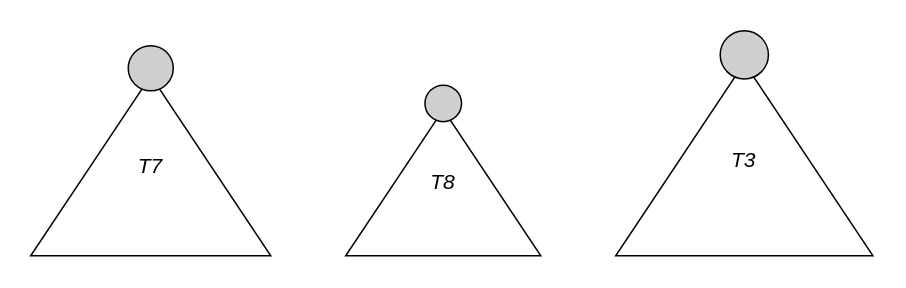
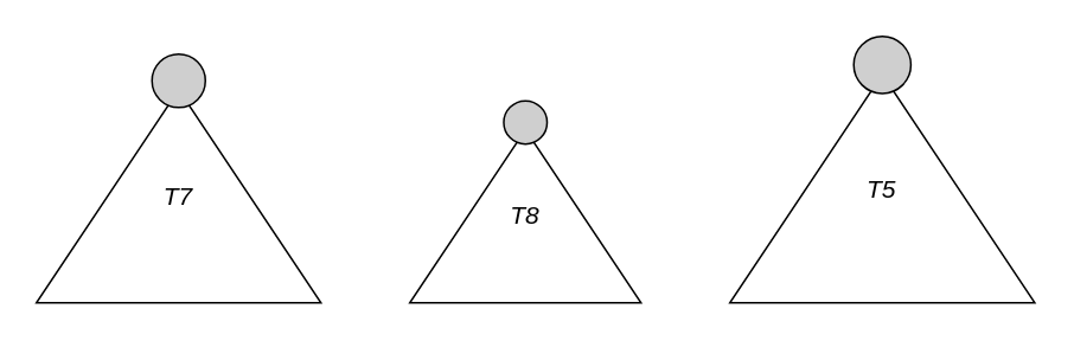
  <mxCell id="0" />
  <mxCell id="1" parent="0" />
  <mxCell id="2" value="" style="group" parent="1" vertex="1" connectable="0"><mxGeometry x="20" y="30" width="160" height="140" as="geometry" /></mxCell>
  <mxCell id="3" value="&lt;font style=&quot;font-size: 14px&quot;&gt;&lt;i&gt;&lt;font style=&quot;font-size: 14px&quot;&gt;T7&lt;/font&gt;&lt;/i&gt;&lt;/font&gt;" style="triangle;whiteSpace=wrap;html=1;direction=north;" parent="2" vertex="1"><mxGeometry y="20" width="160" height="120" as="geometry" /></mxCell>
  <mxCell id="4" value="" style="ellipse;whiteSpace=wrap;html=1;aspect=fixed;fillColor=#CFCFCF;" parent="2" vertex="1"><mxGeometry x="65" width="30" height="30" as="geometry" /></mxCell>
  <mxCell id="5" value="" style="group" parent="1" vertex="1" connectable="0"><mxGeometry x="230" y="56.25" width="130" height="113.75" as="geometry" /></mxCell>
  <mxCell id="6" value="&lt;font style=&quot;font-size: 14px&quot;&gt;&lt;i&gt;&lt;font style=&quot;font-size: 14px&quot;&gt;T8&lt;/font&gt;&lt;/i&gt;&lt;/font&gt;" style="triangle;whiteSpace=wrap;html=1;direction=north;" parent="5" vertex="1"><mxGeometry y="16.25" width="130" height="97.5" as="geometry" /></mxCell>
  <mxCell id="7" value="" style="ellipse;whiteSpace=wrap;html=1;aspect=fixed;fillColor=#CFCFCF;" parent="5" vertex="1"><mxGeometry x="52.812" width="24.375" height="24.375" as="geometry" /></mxCell>
  <mxCell id="8" value="" style="group" parent="1" vertex="1" connectable="0"><mxGeometry x="410" y="20" width="171.43" height="150" as="geometry" /></mxCell>
- <mxCell id="9" value="&lt;font style=&quot;font-size: 14px&quot;&gt;&lt;i&gt;&lt;font style=&quot;font-size: 14px&quot;&gt;T3&lt;/font&gt;&lt;/i&gt;&lt;/font&gt;" style="triangle;whiteSpace=wrap;html=1;direction=north;" parent="8" vertex="1"><mxGeometry y="21.429" width="171.43" height="128.571" as="geometry" /></mxCell>
+ <mxCell id="9" value="&lt;font style=&quot;font-size: 14px&quot;&gt;&lt;i&gt;&lt;font style=&quot;font-size: 14px&quot;&gt;T5&lt;/font&gt;&lt;/i&gt;&lt;/font&gt;" style="triangle;whiteSpace=wrap;html=1;direction=north;" parent="8" vertex="1"><mxGeometry y="21.429" width="171.43" height="128.571" as="geometry" /></mxCell>
  <mxCell id="10" value="" style="ellipse;whiteSpace=wrap;html=1;aspect=fixed;fillColor=#CFCFCF;" parent="8" vertex="1"><mxGeometry x="69.643" width="32.143" height="32.143" as="geometry" /></mxCell>
